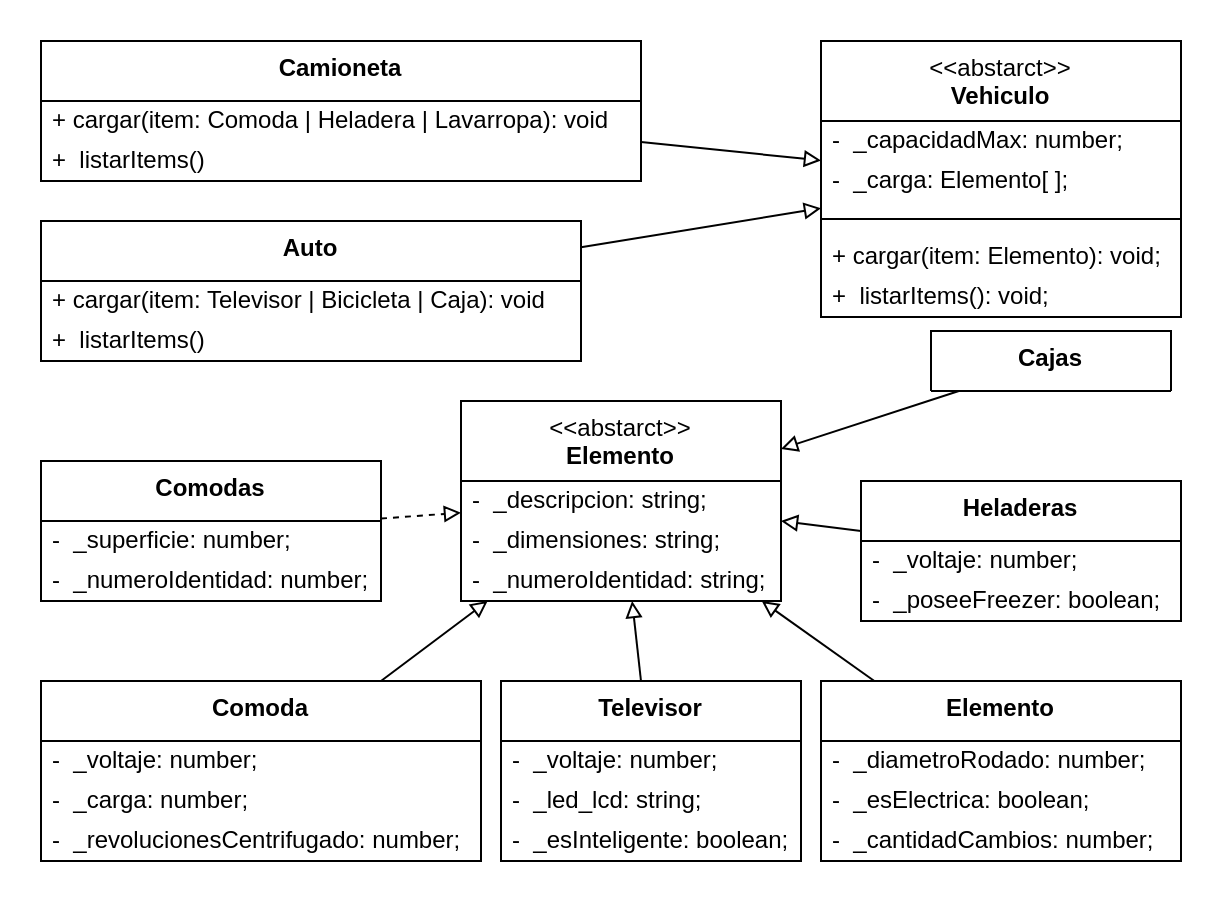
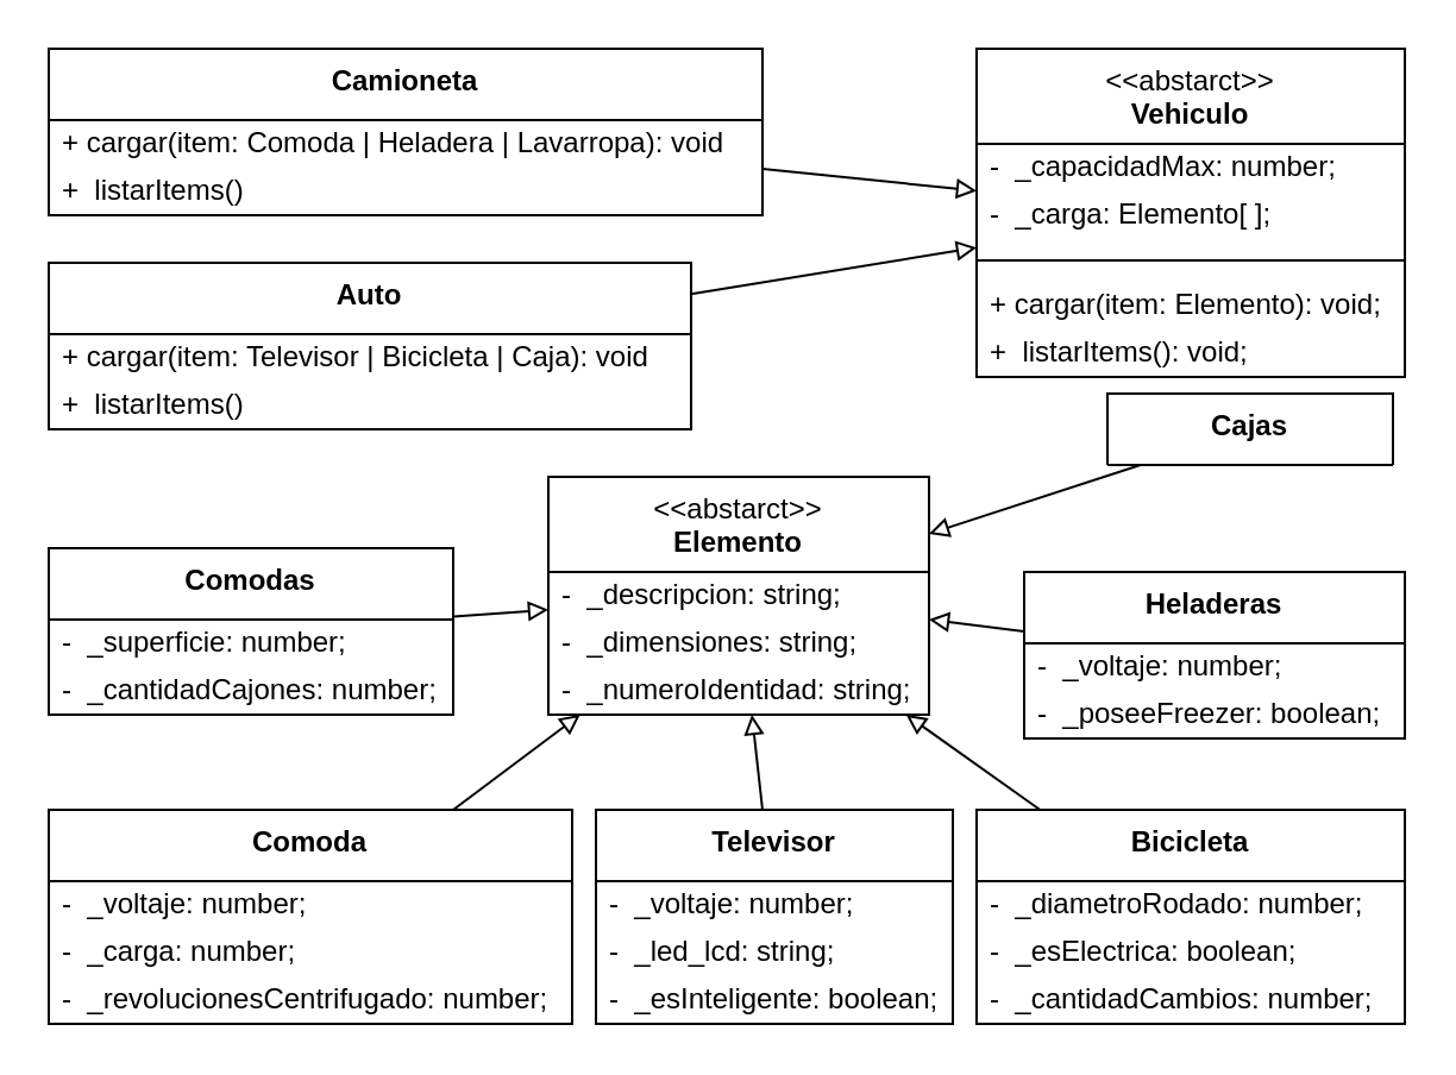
  <mxCell id="0" />
  <mxCell id="1" parent="0" />
  <mxCell id="2" style="edgeStyle=none;html=1;endArrow=block;endFill=0;" parent="1" source="3" target="39" edge="1"><mxGeometry relative="1" as="geometry" /></mxCell>
  <mxCell id="3" value="&lt;b&gt;Auto&lt;/b&gt;" style="swimlane;fontStyle=0;align=center;verticalAlign=top;childLayout=stackLayout;horizontal=1;startSize=30;horizontalStack=0;resizeParent=1;resizeParentMax=0;resizeLast=0;collapsible=0;marginBottom=0;html=1;whiteSpace=wrap;" parent="1" vertex="1"><mxGeometry x="20" y="110" width="270" height="70" as="geometry" /></mxCell>
  <mxCell id="4" value="&lt;span style=&quot;color: rgb(0, 0, 0); text-align: center;&quot;&gt;+ cargar(item: Televisor | Bicicleta | Caja): void&lt;/span&gt;" style="text;html=1;strokeColor=none;fillColor=none;align=left;verticalAlign=middle;spacingLeft=4;spacingRight=4;overflow=hidden;rotatable=0;points=[[0,0.5],[1,0.5]];portConstraint=eastwest;whiteSpace=wrap;" parent="3" vertex="1"><mxGeometry y="30" width="270" height="20" as="geometry" /></mxCell>
  <mxCell id="5" value="+&amp;nbsp; listarItems()" style="text;html=1;strokeColor=none;fillColor=none;align=left;verticalAlign=middle;spacingLeft=4;spacingRight=4;overflow=hidden;rotatable=0;points=[[0,0.5],[1,0.5]];portConstraint=eastwest;whiteSpace=wrap;" parent="3" vertex="1"><mxGeometry y="50" width="270" height="20" as="geometry" /></mxCell>
  <mxCell id="6" style="edgeStyle=none;html=1;endArrow=block;endFill=0;" parent="1" source="7" target="39" edge="1"><mxGeometry relative="1" as="geometry" /></mxCell>
  <mxCell id="7" value="&lt;b&gt;Camioneta&lt;/b&gt;" style="swimlane;fontStyle=0;align=center;verticalAlign=top;childLayout=stackLayout;horizontal=1;startSize=30;horizontalStack=0;resizeParent=1;resizeParentMax=0;resizeLast=0;collapsible=0;marginBottom=0;html=1;whiteSpace=wrap;" parent="1" vertex="1"><mxGeometry x="20" y="20" width="300" height="70" as="geometry" /></mxCell>
  <mxCell id="8" value="&lt;span style=&quot;color: rgb(0, 0, 0); text-align: center;&quot;&gt;+ cargar(item: Comoda | Heladera | Lavarropa): void&lt;/span&gt;" style="text;html=1;strokeColor=none;fillColor=none;align=left;verticalAlign=middle;spacingLeft=4;spacingRight=4;overflow=hidden;rotatable=0;points=[[0,0.5],[1,0.5]];portConstraint=eastwest;whiteSpace=wrap;" parent="7" vertex="1"><mxGeometry y="30" width="300" height="20" as="geometry" /></mxCell>
  <mxCell id="9" value="+&amp;nbsp; listarItems()" style="text;html=1;strokeColor=none;fillColor=none;align=left;verticalAlign=middle;spacingLeft=4;spacingRight=4;overflow=hidden;rotatable=0;points=[[0,0.5],[1,0.5]];portConstraint=eastwest;whiteSpace=wrap;" parent="7" vertex="1"><mxGeometry y="50" width="300" height="20" as="geometry" /></mxCell>
  <mxCell id="10" value="&amp;lt;&amp;lt;abstarct&amp;gt;&amp;gt;&lt;br&gt;&lt;b&gt;Elemento&lt;/b&gt;" style="swimlane;fontStyle=0;align=center;verticalAlign=top;childLayout=stackLayout;horizontal=1;startSize=40;horizontalStack=0;resizeParent=1;resizeParentMax=0;resizeLast=0;collapsible=0;marginBottom=0;html=1;whiteSpace=wrap;" parent="1" vertex="1"><mxGeometry x="230" y="200" width="160" height="100" as="geometry" /></mxCell>
  <mxCell id="11" value="-&amp;nbsp; _descripcion: string;" style="text;html=1;strokeColor=none;fillColor=none;align=left;verticalAlign=middle;spacingLeft=4;spacingRight=4;overflow=hidden;rotatable=0;points=[[0,0.5],[1,0.5]];portConstraint=eastwest;whiteSpace=wrap;" parent="10" vertex="1"><mxGeometry y="40" width="160" height="20" as="geometry" /></mxCell>
  <mxCell id="12" value="-&amp;nbsp; _dimensiones: string;" style="text;html=1;strokeColor=none;fillColor=none;align=left;verticalAlign=middle;spacingLeft=4;spacingRight=4;overflow=hidden;rotatable=0;points=[[0,0.5],[1,0.5]];portConstraint=eastwest;whiteSpace=wrap;" parent="10" vertex="1"><mxGeometry y="60" width="160" height="20" as="geometry" /></mxCell>
  <mxCell id="13" value="-&amp;nbsp; _numeroIdentidad: string;" style="text;html=1;strokeColor=none;fillColor=none;align=left;verticalAlign=middle;spacingLeft=4;spacingRight=4;overflow=hidden;rotatable=0;points=[[0,0.5],[1,0.5]];portConstraint=eastwest;whiteSpace=wrap;" parent="10" vertex="1"><mxGeometry y="80" width="160" height="20" as="geometry" /></mxCell>
- <mxCell id="14" style="edgeStyle=none;html=1;endArrow=block;endFill=0;dashed=1;" parent="1" source="15" target="10" edge="1"><mxGeometry relative="1" as="geometry" /></mxCell>
+ <mxCell id="14" style="edgeStyle=none;html=1;endArrow=block;endFill=0;" parent="1" source="15" target="10" edge="1"><mxGeometry relative="1" as="geometry" /></mxCell>
  <mxCell id="15" value="&lt;b&gt;Comodas&lt;/b&gt;" style="swimlane;fontStyle=0;align=center;verticalAlign=top;childLayout=stackLayout;horizontal=1;startSize=30;horizontalStack=0;resizeParent=1;resizeParentMax=0;resizeLast=0;collapsible=0;marginBottom=0;html=1;whiteSpace=wrap;" parent="1" vertex="1"><mxGeometry x="20" y="230" width="170" height="70" as="geometry" /></mxCell>
  <mxCell id="16" value="-&amp;nbsp; _superficie: number;" style="text;html=1;strokeColor=none;fillColor=none;align=left;verticalAlign=middle;spacingLeft=4;spacingRight=4;overflow=hidden;rotatable=0;points=[[0,0.5],[1,0.5]];portConstraint=eastwest;whiteSpace=wrap;" parent="15" vertex="1"><mxGeometry y="30" width="170" height="20" as="geometry" /></mxCell>
- <mxCell id="17" value="-&amp;nbsp; _numeroIdentidad: number;" style="text;html=1;strokeColor=none;fillColor=none;align=left;verticalAlign=middle;spacingLeft=4;spacingRight=4;overflow=hidden;rotatable=0;points=[[0,0.5],[1,0.5]];portConstraint=eastwest;whiteSpace=wrap;" parent="15" vertex="1"><mxGeometry y="50" width="170" height="20" as="geometry" /></mxCell>
+ <mxCell id="17" value="-&amp;nbsp; _cantidadCajones: number;" style="text;html=1;strokeColor=none;fillColor=none;align=left;verticalAlign=middle;spacingLeft=4;spacingRight=4;overflow=hidden;rotatable=0;points=[[0,0.5],[1,0.5]];portConstraint=eastwest;whiteSpace=wrap;" parent="15" vertex="1"><mxGeometry y="50" width="170" height="20" as="geometry" /></mxCell>
  <mxCell id="18" style="edgeStyle=none;html=1;endArrow=block;endFill=0;" parent="1" source="19" target="10" edge="1"><mxGeometry relative="1" as="geometry" /></mxCell>
  <mxCell id="19" value="&lt;span&gt;Heladeras&lt;/span&gt;" style="swimlane;fontStyle=1;align=center;verticalAlign=top;childLayout=stackLayout;horizontal=1;startSize=30;horizontalStack=0;resizeParent=1;resizeParentMax=0;resizeLast=0;collapsible=0;marginBottom=0;html=1;whiteSpace=wrap;" parent="1" vertex="1"><mxGeometry x="430" y="240" width="160" height="70" as="geometry" /></mxCell>
  <mxCell id="20" value="-&amp;nbsp; _voltaje: number;" style="text;html=1;strokeColor=none;fillColor=none;align=left;verticalAlign=middle;spacingLeft=4;spacingRight=4;overflow=hidden;rotatable=0;points=[[0,0.5],[1,0.5]];portConstraint=eastwest;whiteSpace=wrap;" parent="19" vertex="1"><mxGeometry y="30" width="160" height="20" as="geometry" /></mxCell>
  <mxCell id="21" value="-&amp;nbsp; _poseeFreezer: boolean;" style="text;html=1;strokeColor=none;fillColor=none;align=left;verticalAlign=middle;spacingLeft=4;spacingRight=4;overflow=hidden;rotatable=0;points=[[0,0.5],[1,0.5]];portConstraint=eastwest;whiteSpace=wrap;" parent="19" vertex="1"><mxGeometry y="50" width="160" height="20" as="geometry" /></mxCell>
  <mxCell id="22" style="edgeStyle=none;html=1;endArrow=block;endFill=0;" parent="1" source="23" target="10" edge="1"><mxGeometry relative="1" as="geometry" /></mxCell>
  <mxCell id="23" value="&lt;b&gt;Comoda&lt;/b&gt;" style="swimlane;fontStyle=0;align=center;verticalAlign=top;childLayout=stackLayout;horizontal=1;startSize=30;horizontalStack=0;resizeParent=1;resizeParentMax=0;resizeLast=0;collapsible=0;marginBottom=0;html=1;whiteSpace=wrap;" parent="1" vertex="1"><mxGeometry x="20" y="340" width="220" height="90" as="geometry" /></mxCell>
  <mxCell id="24" value="-&amp;nbsp; _voltaje: number;" style="text;html=1;strokeColor=none;fillColor=none;align=left;verticalAlign=middle;spacingLeft=4;spacingRight=4;overflow=hidden;rotatable=0;points=[[0,0.5],[1,0.5]];portConstraint=eastwest;whiteSpace=wrap;" parent="23" vertex="1"><mxGeometry y="30" width="220" height="20" as="geometry" /></mxCell>
  <mxCell id="25" value="-&amp;nbsp; _carga: number;" style="text;html=1;strokeColor=none;fillColor=none;align=left;verticalAlign=middle;spacingLeft=4;spacingRight=4;overflow=hidden;rotatable=0;points=[[0,0.5],[1,0.5]];portConstraint=eastwest;whiteSpace=wrap;" parent="23" vertex="1"><mxGeometry y="50" width="220" height="20" as="geometry" /></mxCell>
  <mxCell id="26" value="-&amp;nbsp; _revolucionesCentrifugado: number;" style="text;html=1;strokeColor=none;fillColor=none;align=left;verticalAlign=middle;spacingLeft=4;spacingRight=4;overflow=hidden;rotatable=0;points=[[0,0.5],[1,0.5]];portConstraint=eastwest;whiteSpace=wrap;" parent="23" vertex="1"><mxGeometry y="70" width="220" height="20" as="geometry" /></mxCell>
  <mxCell id="27" style="edgeStyle=none;html=1;endArrow=block;endFill=0;" parent="1" source="28" target="10" edge="1"><mxGeometry relative="1" as="geometry" /></mxCell>
  <mxCell id="28" value="&lt;b&gt;Televisor&lt;/b&gt;" style="swimlane;fontStyle=0;align=center;verticalAlign=top;childLayout=stackLayout;horizontal=1;startSize=30;horizontalStack=0;resizeParent=1;resizeParentMax=0;resizeLast=0;collapsible=0;marginBottom=0;html=1;whiteSpace=wrap;" parent="1" vertex="1"><mxGeometry x="250" y="340" width="150" height="90" as="geometry" /></mxCell>
  <mxCell id="29" value="-&amp;nbsp; _voltaje: number;" style="text;html=1;strokeColor=none;fillColor=none;align=left;verticalAlign=middle;spacingLeft=4;spacingRight=4;overflow=hidden;rotatable=0;points=[[0,0.5],[1,0.5]];portConstraint=eastwest;whiteSpace=wrap;" parent="28" vertex="1"><mxGeometry y="30" width="150" height="20" as="geometry" /></mxCell>
  <mxCell id="30" value="-&amp;nbsp; _led_lcd: string;" style="text;html=1;strokeColor=none;fillColor=none;align=left;verticalAlign=middle;spacingLeft=4;spacingRight=4;overflow=hidden;rotatable=0;points=[[0,0.5],[1,0.5]];portConstraint=eastwest;whiteSpace=wrap;" parent="28" vertex="1"><mxGeometry y="50" width="150" height="20" as="geometry" /></mxCell>
  <mxCell id="31" value="-&amp;nbsp; _esInteligente: boolean;" style="text;html=1;strokeColor=none;fillColor=none;align=left;verticalAlign=middle;spacingLeft=4;spacingRight=4;overflow=hidden;rotatable=0;points=[[0,0.5],[1,0.5]];portConstraint=eastwest;whiteSpace=wrap;" parent="28" vertex="1"><mxGeometry y="70" width="150" height="20" as="geometry" /></mxCell>
  <mxCell id="32" style="edgeStyle=none;html=1;endArrow=block;endFill=0;" parent="1" source="33" target="10" edge="1"><mxGeometry relative="1" as="geometry" /></mxCell>
- <mxCell id="33" value="&lt;b&gt;Elemento&lt;/b&gt;" style="swimlane;fontStyle=0;align=center;verticalAlign=top;childLayout=stackLayout;horizontal=1;startSize=30;horizontalStack=0;resizeParent=1;resizeParentMax=0;resizeLast=0;collapsible=0;marginBottom=0;html=1;whiteSpace=wrap;" parent="1" vertex="1"><mxGeometry x="410" y="340" width="180" height="90" as="geometry" /></mxCell>
+ <mxCell id="33" value="&lt;b&gt;Bicicleta&lt;/b&gt;" style="swimlane;fontStyle=0;align=center;verticalAlign=top;childLayout=stackLayout;horizontal=1;startSize=30;horizontalStack=0;resizeParent=1;resizeParentMax=0;resizeLast=0;collapsible=0;marginBottom=0;html=1;whiteSpace=wrap;" parent="1" vertex="1"><mxGeometry x="410" y="340" width="180" height="90" as="geometry" /></mxCell>
  <mxCell id="34" value="-&amp;nbsp; _diametroRodado: number;" style="text;html=1;strokeColor=none;fillColor=none;align=left;verticalAlign=middle;spacingLeft=4;spacingRight=4;overflow=hidden;rotatable=0;points=[[0,0.5],[1,0.5]];portConstraint=eastwest;whiteSpace=wrap;" parent="33" vertex="1"><mxGeometry y="30" width="180" height="20" as="geometry" /></mxCell>
  <mxCell id="35" value="-&amp;nbsp; _esElectrica: boolean;" style="text;html=1;strokeColor=none;fillColor=none;align=left;verticalAlign=middle;spacingLeft=4;spacingRight=4;overflow=hidden;rotatable=0;points=[[0,0.5],[1,0.5]];portConstraint=eastwest;whiteSpace=wrap;" parent="33" vertex="1"><mxGeometry y="50" width="180" height="20" as="geometry" /></mxCell>
  <mxCell id="36" value="-&amp;nbsp; _cantidadCambios: number;" style="text;html=1;strokeColor=none;fillColor=none;align=left;verticalAlign=middle;spacingLeft=4;spacingRight=4;overflow=hidden;rotatable=0;points=[[0,0.5],[1,0.5]];portConstraint=eastwest;whiteSpace=wrap;" parent="33" vertex="1"><mxGeometry y="70" width="180" height="20" as="geometry" /></mxCell>
  <mxCell id="37" style="edgeStyle=none;html=1;endArrow=block;endFill=0;" parent="1" source="38" target="10" edge="1"><mxGeometry relative="1" as="geometry" /></mxCell>
  <mxCell id="38" value="&lt;b&gt;Cajas&lt;/b&gt;" style="swimlane;fontStyle=0;align=center;verticalAlign=top;childLayout=stackLayout;horizontal=1;startSize=30;horizontalStack=0;resizeParent=1;resizeParentMax=0;resizeLast=0;collapsible=0;marginBottom=0;html=1;whiteSpace=wrap;" parent="1" vertex="1"><mxGeometry x="465" y="165" width="120" height="30" as="geometry" /></mxCell>
  <mxCell id="39" value="&lt;div&gt;&lt;span style=&quot;color: rgb(0, 0, 0);&quot;&gt;&amp;lt;&amp;lt;abstarct&amp;gt;&amp;gt;&lt;/span&gt;&lt;b&gt;&lt;/b&gt;&lt;/div&gt;&lt;b&gt;Vehiculo&lt;/b&gt;" style="swimlane;fontStyle=0;align=center;verticalAlign=top;childLayout=stackLayout;horizontal=1;startSize=40;horizontalStack=0;resizeParent=1;resizeParentMax=0;resizeLast=0;collapsible=0;marginBottom=0;html=1;whiteSpace=wrap;" parent="1" vertex="1"><mxGeometry x="410" y="20" width="180" height="138" as="geometry" /></mxCell>
  <mxCell id="40" value="-&amp;nbsp; _capacidadMax: number;" style="text;html=1;strokeColor=none;fillColor=none;align=left;verticalAlign=middle;spacingLeft=4;spacingRight=4;overflow=hidden;rotatable=0;points=[[0,0.5],[1,0.5]];portConstraint=eastwest;whiteSpace=wrap;" parent="39" vertex="1"><mxGeometry y="40" width="180" height="20" as="geometry" /></mxCell>
  <mxCell id="41" value="-&amp;nbsp; _carga: Elemento[ ];" style="text;html=1;strokeColor=none;fillColor=none;align=left;verticalAlign=middle;spacingLeft=4;spacingRight=4;overflow=hidden;rotatable=0;points=[[0,0.5],[1,0.5]];portConstraint=eastwest;whiteSpace=wrap;" parent="39" vertex="1"><mxGeometry y="60" width="180" height="20" as="geometry" /></mxCell>
  <mxCell id="42" value="" style="line;strokeWidth=1;fillColor=none;align=left;verticalAlign=middle;spacingTop=-1;spacingLeft=3;spacingRight=3;rotatable=0;labelPosition=right;points=[];portConstraint=eastwest;" parent="39" vertex="1"><mxGeometry y="80" width="180" height="18" as="geometry" /></mxCell>
  <mxCell id="43" value="&lt;span style=&quot;color: rgb(0, 0, 0); text-align: center;&quot;&gt;+ cargar(item: Elemento): void;&lt;/span&gt;" style="text;html=1;strokeColor=none;fillColor=none;align=left;verticalAlign=middle;spacingLeft=4;spacingRight=4;overflow=hidden;rotatable=0;points=[[0,0.5],[1,0.5]];portConstraint=eastwest;whiteSpace=wrap;" parent="39" vertex="1"><mxGeometry y="98" width="180" height="20" as="geometry" /></mxCell>
  <mxCell id="44" value="+&amp;nbsp;&amp;nbsp;&lt;span style=&quot;color: rgb(0, 0, 0); text-align: center;&quot;&gt;listarItems(): void;&lt;/span&gt;" style="text;html=1;strokeColor=none;fillColor=none;align=left;verticalAlign=middle;spacingLeft=4;spacingRight=4;overflow=hidden;rotatable=0;points=[[0,0.5],[1,0.5]];portConstraint=eastwest;whiteSpace=wrap;" parent="39" vertex="1"><mxGeometry y="118" width="180" height="20" as="geometry" /></mxCell>
